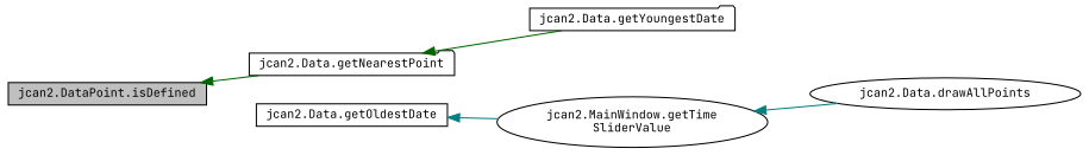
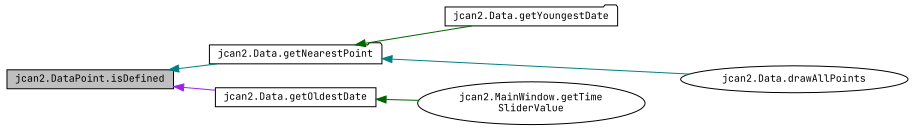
  digraph {
    fontname="JetBrains Mono"
    rankdir=LR
    node [color=black fillcolor=white fontname="JetBrains Mono" fontsize=10 shape=box style=filled]
    edge [color=darkgreen dir=back fontname="JetBrains Mono" fontsize=10 labelfontname=Helvetica labelfontsize=10 style=solid]
    n1 [fillcolor=grey75 fontcolor=black height=0.2 label="jcan2.DataPoint.isDefined" width=0.4]
    n2 [height=0.2 label="jcan2.Data.getNearestPoint" shape=folder width=0.4]
    n3 [height=0.2 label="jcan2.Data.getOldestDate" width=0.4]
    n4 [height=0.2 label="jcan2.Data.getYoungestDate" shape=folder width=0.4]
    n5 [height=0.2 label="jcan2.MainWindow.getTime\lSliderValue" shape=ellipse width=0.4]
    n6 [height=0.2 label="jcan2.Data.drawAllPoints" shape=ellipse width=0.4]
-   n1 -> n2
+   n1 -> n2 [color=teal]
+   n1 -> n3 [color=purple]
    n2 -> n4
-   n3 -> n5 [color=teal]
-   n5 -> n6 [color=teal]
+   n3 -> n5
+   n2 -> n6 [color=teal]
  }
